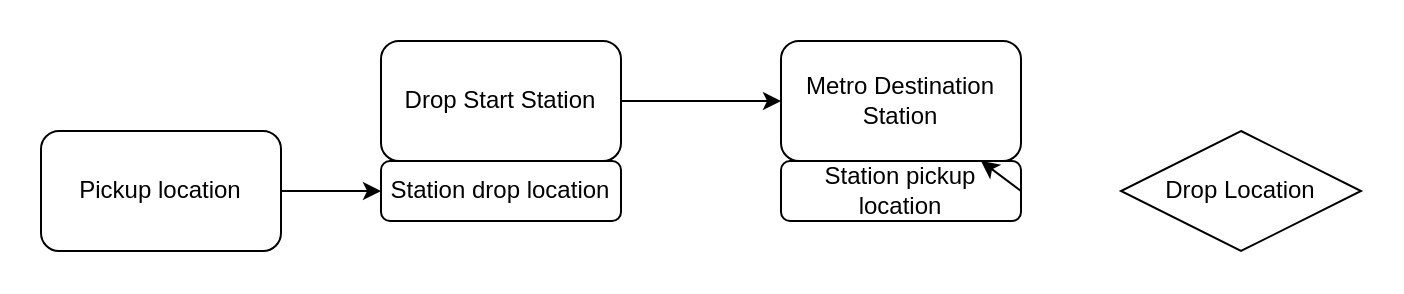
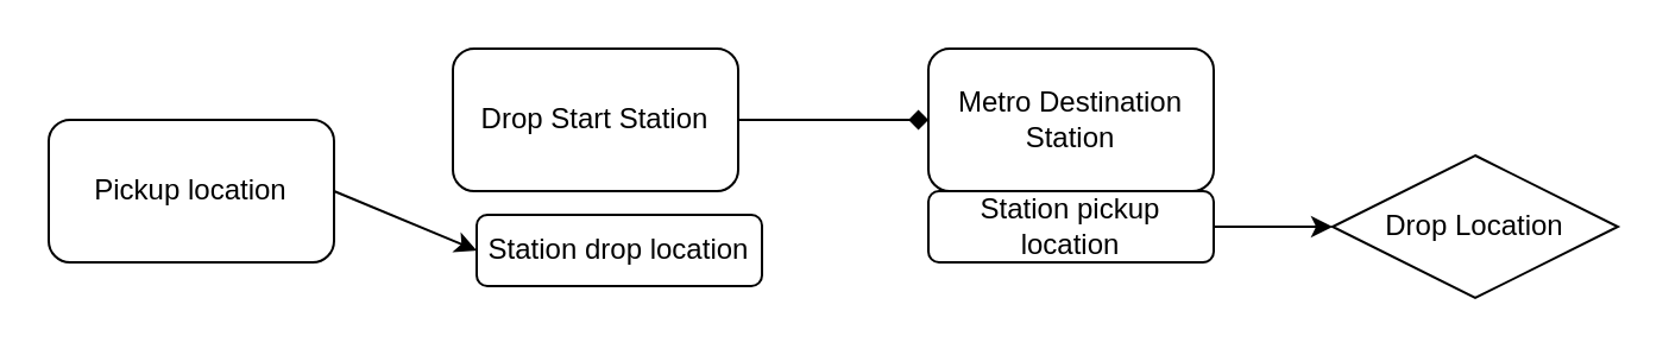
  <mxCell id="0" />
  <mxCell id="1" parent="0" />
  <mxCell id="2" value="Drop Start Station" style="rounded=1;whiteSpace=wrap;html=1;" vertex="1" parent="1"><mxGeometry x="190" y="20" width="120" height="60" as="geometry" /></mxCell>
- <mxCell id="3" value="Station drop location" style="rounded=1;whiteSpace=wrap;html=1;" vertex="1" parent="1"><mxGeometry x="190" y="80" width="120" height="30" as="geometry" /></mxCell>
+ <mxCell id="3" value="Station drop location" style="rounded=1;whiteSpace=wrap;html=1;" vertex="1" parent="1"><mxGeometry x="200" y="90" width="120" height="30" as="geometry" /></mxCell>
  <mxCell id="4" value="&lt;span&gt;Metro Destination Station&lt;/span&gt;" style="rounded=1;whiteSpace=wrap;html=1;" vertex="1" parent="1"><mxGeometry x="390" y="20" width="120" height="60" as="geometry" /></mxCell>
  <mxCell id="5" value="Drop Location" style="rhombus;whiteSpace=wrap;html=1;" vertex="1" parent="1"><mxGeometry x="560" y="65" width="120" height="60" as="geometry" /></mxCell>
- <mxCell id="6" value="Pickup location" style="rounded=1;whiteSpace=wrap;html=1;" vertex="1" parent="1"><mxGeometry x="20" y="65" width="120" height="60" as="geometry" /></mxCell>
+ <mxCell id="6" value="Pickup location" style="rounded=1;whiteSpace=wrap;html=1;" vertex="1" parent="1"><mxGeometry x="20" y="50" width="120" height="60" as="geometry" /></mxCell>
  <mxCell id="7" value="Station pickup location" style="rounded=1;whiteSpace=wrap;html=1;" vertex="1" parent="1"><mxGeometry x="390" y="80" width="120" height="30" as="geometry" /></mxCell>
  <mxCell id="8" value="" style="endArrow=classic;html=1;rounded=0;exitX=1;exitY=0.5;exitDx=0;exitDy=0;entryX=0;entryY=0.5;entryDx=0;entryDy=0;" edge="1" parent="1" source="6" target="3"><mxGeometry width="50" height="50" relative="1" as="geometry"><mxPoint x="340" y="250" as="sourcePoint" /><mxPoint x="390" y="200" as="targetPoint" /></mxGeometry></mxCell>
- <mxCell id="9" value="" style="endArrow=classic;html=1;rounded=0;exitX=1;exitY=0.5;exitDx=0;exitDy=0;entryX=0;entryY=0.5;entryDx=0;entryDy=0;" edge="1" parent="1" source="2" target="4"><mxGeometry width="50" height="50" relative="1" as="geometry"><mxPoint x="150" y="80" as="sourcePoint" /><mxPoint x="200" y="105" as="targetPoint" /></mxGeometry></mxCell>
- <mxCell id="10" value="" style="endArrow=classic;html=1;rounded=0;exitX=1;exitY=0.5;exitDx=0;exitDy=0;" edge="1" parent="1" source="7" target="4"><mxGeometry width="50" height="50" relative="1" as="geometry"><mxPoint x="160" y="90" as="sourcePoint" /><mxPoint x="210" y="115" as="targetPoint" /></mxGeometry></mxCell>
+ <mxCell id="9" value="" style="endArrow=diamond;html=1;rounded=0;exitX=1;exitY=0.5;exitDx=0;exitDy=0;entryX=0;entryY=0.5;entryDx=0;entryDy=0;" edge="1" parent="1" source="2" target="4"><mxGeometry width="50" height="50" relative="1" as="geometry"><mxPoint x="150" y="80" as="sourcePoint" /><mxPoint x="200" y="105" as="targetPoint" /></mxGeometry></mxCell>
+ <mxCell id="10" value="" style="endArrow=classic;html=1;rounded=0;exitX=1;exitY=0.5;exitDx=0;exitDy=0;entryX=0;entryY=0.5;entryDx=0;entryDy=0;" edge="1" parent="1" source="7" target="5"><mxGeometry width="50" height="50" relative="1" as="geometry"><mxPoint x="160" y="90" as="sourcePoint" /><mxPoint x="210" y="115" as="targetPoint" /></mxGeometry></mxCell>
